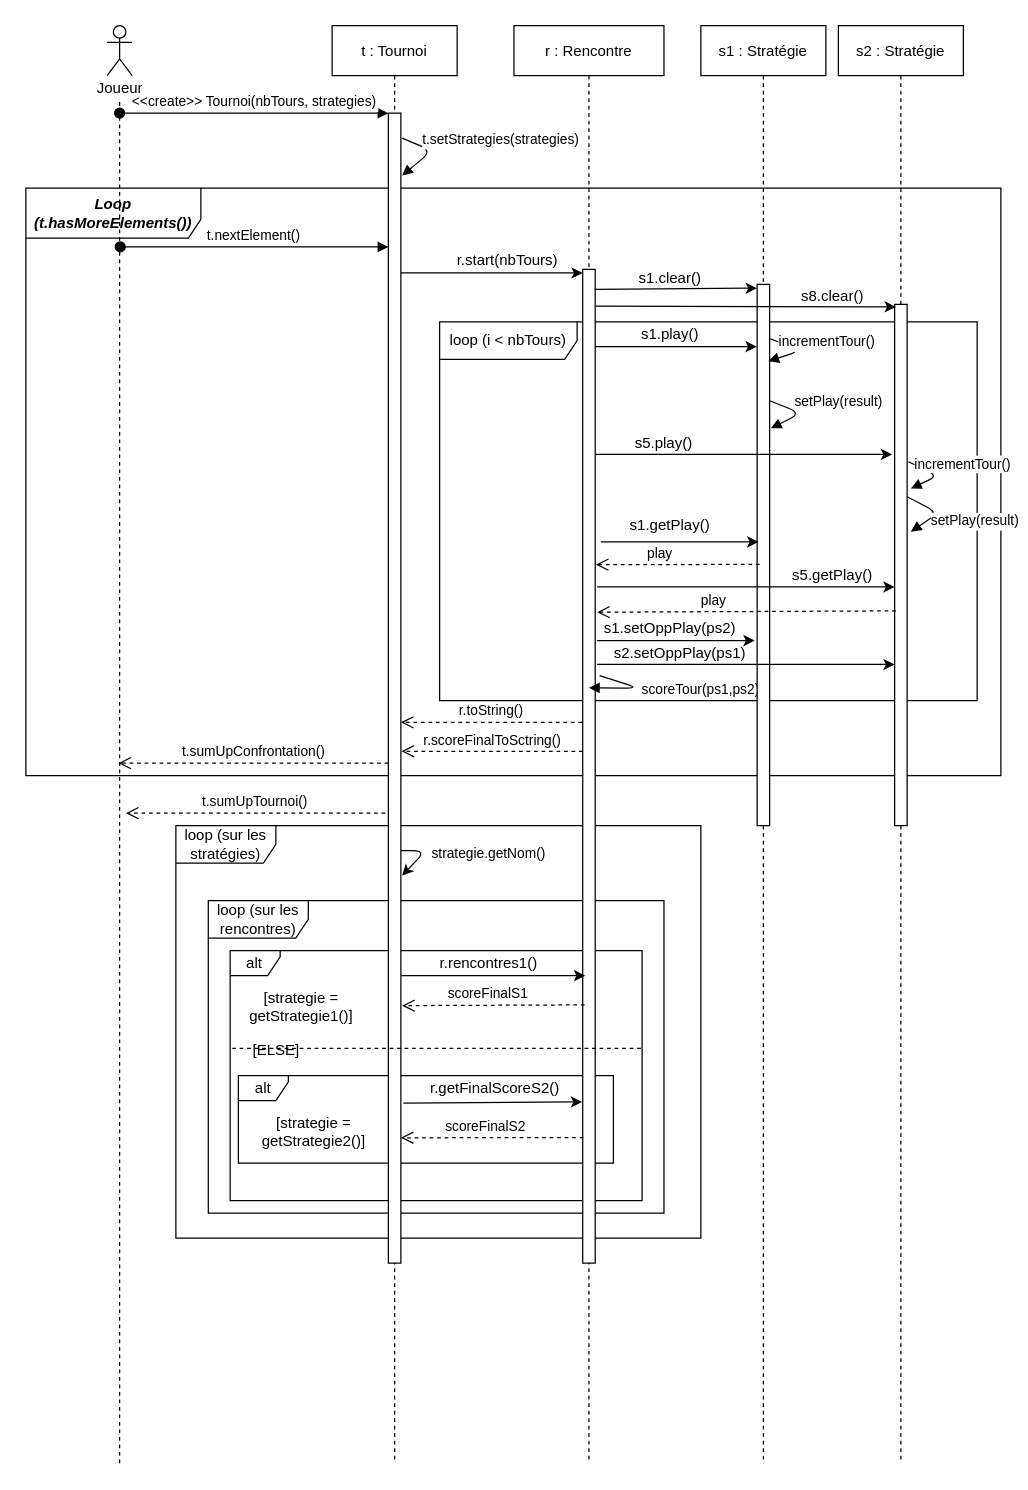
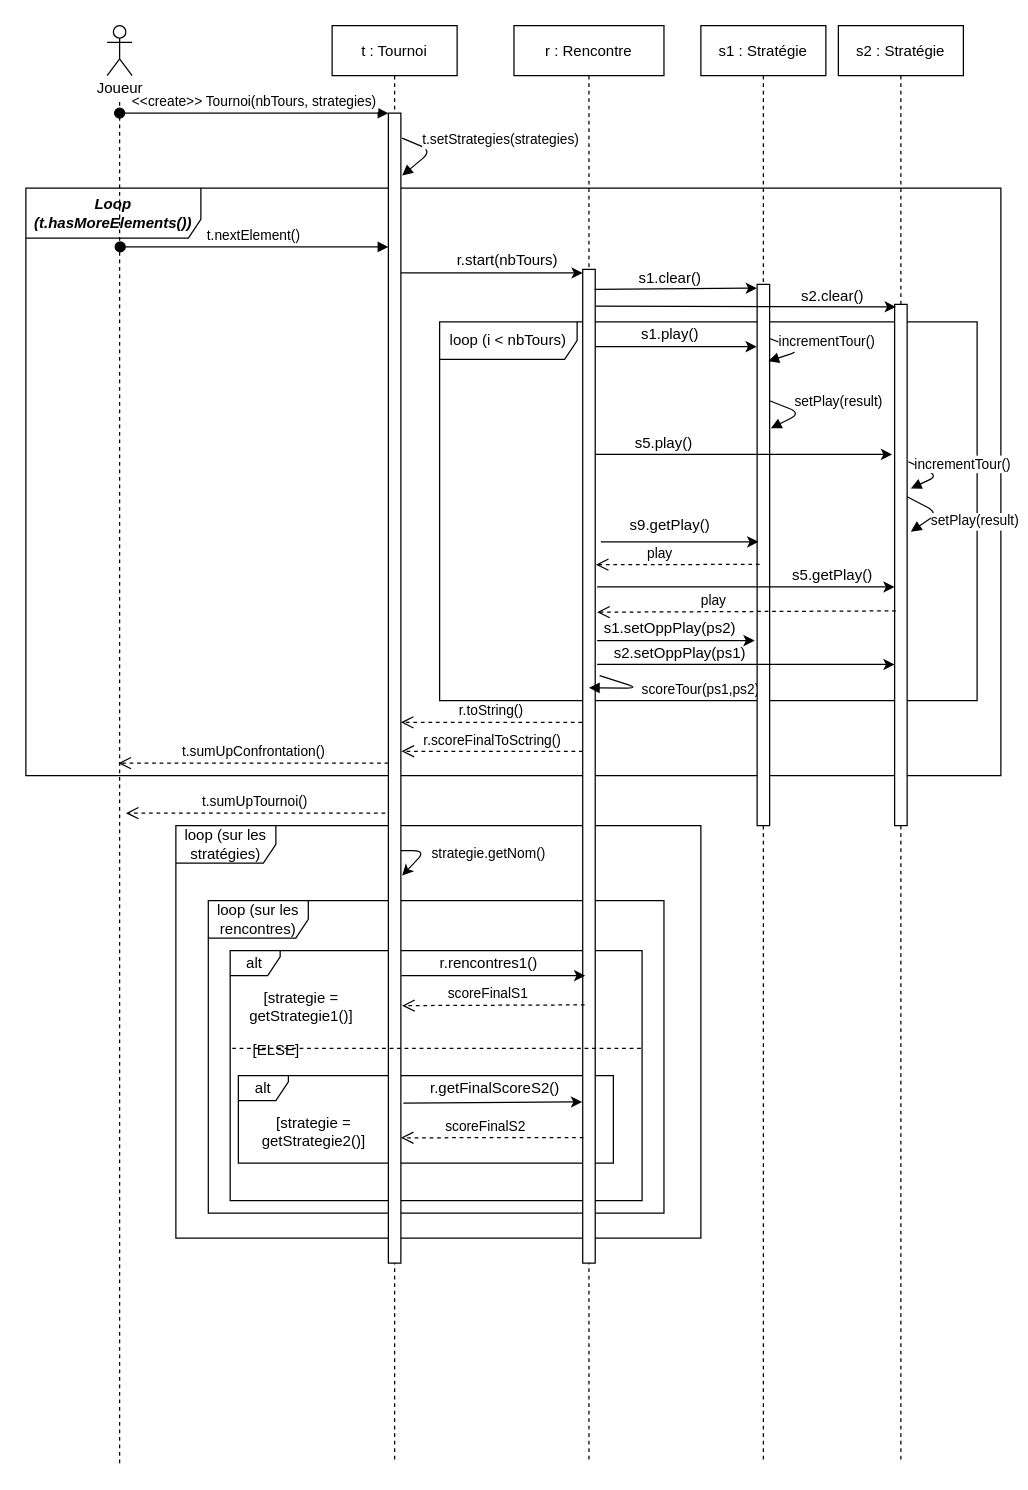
  <mxCell id="0" />
  <mxCell id="1" parent="0" />
  <mxCell id="2" value="loop (sur les stratégies)" style="shape=umlFrame;whiteSpace=wrap;html=1;width=80;height=30;" parent="1" vertex="1"><mxGeometry x="140" y="660" width="420" height="330" as="geometry" /></mxCell>
  <mxCell id="3" value="loop (sur les rencontres)" style="shape=umlFrame;whiteSpace=wrap;html=1;width=80;height=30;" parent="1" vertex="1"><mxGeometry x="165.94" y="720" width="364.53" height="250" as="geometry" /></mxCell>
  <mxCell id="4" value="alt" style="shape=umlFrame;whiteSpace=wrap;html=1;width=40;height=20;" parent="1" vertex="1"><mxGeometry x="183.44" y="760" width="329.53" height="200" as="geometry" /></mxCell>
  <mxCell id="5" value="alt" style="shape=umlFrame;whiteSpace=wrap;html=1;width=40;height=20;" parent="1" vertex="1"><mxGeometry x="190" y="860" width="300" height="70" as="geometry" /></mxCell>
  <mxCell id="6" value="&lt;b&gt;&lt;i&gt;Loop (t.hasMoreElements())&lt;/i&gt;&lt;/b&gt;" style="shape=umlFrame;whiteSpace=wrap;html=1;width=140;height=40;" parent="1" vertex="1"><mxGeometry x="20" y="150" width="780" height="470" as="geometry" /></mxCell>
  <mxCell id="7" value="loop (i &amp;lt; nbTours)" style="shape=umlFrame;whiteSpace=wrap;html=1;width=110;height=30;" parent="1" vertex="1"><mxGeometry x="351" y="257" width="430" height="303" as="geometry" /></mxCell>
  <mxCell id="8" value="t : Tournoi" style="shape=umlLifeline;perimeter=lifelinePerimeter;container=1;collapsible=0;recursiveResize=0;rounded=0;shadow=0;strokeWidth=1;" parent="1" vertex="1"><mxGeometry x="265" y="20" width="100" height="1150" as="geometry" /></mxCell>
  <mxCell id="9" value="" style="points=[];perimeter=orthogonalPerimeter;rounded=0;shadow=0;strokeWidth=1;" parent="8" vertex="1"><mxGeometry x="45" y="70" width="10" height="920" as="geometry" /></mxCell>
  <mxCell id="10" value="&lt;&lt;create&gt;&gt; Tournoi(nbTours, strategies)" style="verticalAlign=bottom;startArrow=oval;endArrow=block;startSize=8;shadow=0;strokeWidth=1;" parent="8" target="9" edge="1"><mxGeometry relative="1" as="geometry"><mxPoint x="-170" y="70" as="sourcePoint" /></mxGeometry></mxCell>
  <mxCell id="11" value="t.setStrategies(strategies)" style="verticalAlign=bottom;endArrow=block;shadow=0;strokeWidth=1;" parent="8" edge="1"><mxGeometry x="-0.092" y="55" relative="1" as="geometry"><mxPoint x="56" y="90" as="sourcePoint" /><mxPoint x="56" y="120" as="targetPoint" /><Array as="points"><mxPoint x="80" y="100" /></Array><mxPoint x="20" y="-42" as="offset" /></mxGeometry></mxCell>
  <mxCell id="12" value="" style="endArrow=classic;html=1;" parent="8" edge="1" source="9"><mxGeometry width="50" height="50" relative="1" as="geometry"><mxPoint x="55" y="670" as="sourcePoint" /><mxPoint x="56" y="680" as="targetPoint" /><Array as="points"><mxPoint x="75" y="660" /></Array></mxGeometry></mxCell>
  <mxCell id="13" value="strategie.getNom()" style="edgeLabel;html=1;align=center;verticalAlign=middle;resizable=0;points=[];" parent="12" vertex="1" connectable="0"><mxGeometry x="-0.6" y="3" relative="1" as="geometry"><mxPoint x="59.65" y="4.52" as="offset" /></mxGeometry></mxCell>
  <mxCell id="14" value="r : Rencontre" style="shape=umlLifeline;perimeter=lifelinePerimeter;container=1;collapsible=0;recursiveResize=0;rounded=0;shadow=0;strokeWidth=1;size=40;" parent="1" vertex="1"><mxGeometry x="410.47" y="20" width="120" height="1150" as="geometry" /></mxCell>
  <mxCell id="15" value="" style="points=[];perimeter=orthogonalPerimeter;rounded=0;shadow=0;strokeWidth=1;" parent="14" vertex="1"><mxGeometry x="55" y="195" width="10" height="795" as="geometry" /></mxCell>
  <mxCell id="16" value="scoreTour(ps1,ps2)" style="verticalAlign=bottom;endArrow=block;shadow=0;strokeWidth=1;entryX=0.5;entryY=0.421;entryDx=0;entryDy=0;entryPerimeter=0;" edge="1" parent="14" target="15"><mxGeometry x="-0.096" y="51" relative="1" as="geometry"><mxPoint x="68.53" y="520" as="sourcePoint" /><mxPoint x="68.53" y="499" as="targetPoint" /><Array as="points"><mxPoint x="100" y="530" /></Array><mxPoint x="50" y="-41" as="offset" /></mxGeometry></mxCell>
  <mxCell id="17" value="" style="endArrow=none;dashed=1;html=1;" parent="1" source="20" edge="1"><mxGeometry width="50" height="50" relative="1" as="geometry"><mxPoint x="95" y="720.941" as="sourcePoint" /><mxPoint x="95" y="60" as="targetPoint" /></mxGeometry></mxCell>
  <mxCell id="18" value="" style="shape=umlActor;verticalLabelPosition=bottom;verticalAlign=top;html=1;outlineConnect=0;" parent="1" vertex="1"><mxGeometry x="85" y="20" width="20" height="40" as="geometry" /></mxCell>
  <mxCell id="19" value="s1 : Stratégie" style="shape=umlLifeline;perimeter=lifelinePerimeter;container=1;collapsible=0;recursiveResize=0;rounded=0;shadow=0;strokeWidth=1;" parent="1" vertex="1"><mxGeometry x="560" y="20" width="100" height="1150" as="geometry" /></mxCell>
  <mxCell id="20" value="Joueur" style="text;html=1;align=center;verticalAlign=middle;resizable=0;points=[];autosize=1;" parent="1" vertex="1"><mxGeometry x="70" y="60" width="50" height="20" as="geometry" /></mxCell>
  <mxCell id="21" value="" style="endArrow=none;dashed=1;html=1;" parent="1" target="20" edge="1"><mxGeometry width="50" height="50" relative="1" as="geometry"><mxPoint x="95" y="1170" as="sourcePoint" /><mxPoint x="95" y="60" as="targetPoint" /></mxGeometry></mxCell>
  <mxCell id="22" value="" style="endArrow=classic;html=1;" parent="1" edge="1"><mxGeometry width="50" height="50" relative="1" as="geometry"><mxPoint x="320" y="217.88" as="sourcePoint" /><mxPoint x="465.47" y="217.88" as="targetPoint" /><Array as="points" /></mxGeometry></mxCell>
  <mxCell id="23" value="r.start(nbTours)" style="text;html=1;align=center;verticalAlign=middle;resizable=0;points=[];autosize=1;" parent="1" vertex="1"><mxGeometry x="355" y="198" width="100" height="20" as="geometry" /></mxCell>
  <mxCell id="24" value="" style="endArrow=classic;html=1;entryX=-0.016;entryY=0;entryDx=0;entryDy=0;entryPerimeter=0;" parent="1" edge="1"><mxGeometry width="50" height="50" relative="1" as="geometry"><mxPoint x="475" y="231" as="sourcePoint" /><mxPoint x="604.84" y="230" as="targetPoint" /><Array as="points" /></mxGeometry></mxCell>
  <mxCell id="25" value="s1.clear()" style="text;html=1;align=center;verticalAlign=middle;resizable=0;points=[];autosize=1;" parent="1" vertex="1"><mxGeometry x="500.47" y="212" width="70" height="20" as="geometry" /></mxCell>
- <mxCell id="26" value="s8.clear()" style="text;html=1;align=center;verticalAlign=middle;resizable=0;points=[];autosize=1;" parent="1" vertex="1"><mxGeometry x="630" y="227" width="70" height="20" as="geometry" /></mxCell>
+ <mxCell id="26" value="s2.clear()" style="text;html=1;align=center;verticalAlign=middle;resizable=0;points=[];autosize=1;" parent="1" vertex="1"><mxGeometry x="630" y="227" width="70" height="20" as="geometry" /></mxCell>
  <mxCell id="27" value="s2 : Stratégie" style="shape=umlLifeline;perimeter=lifelinePerimeter;container=1;collapsible=0;recursiveResize=0;rounded=0;shadow=0;strokeWidth=1;" parent="1" vertex="1"><mxGeometry x="670" y="20" width="100" height="1150" as="geometry" /></mxCell>
  <mxCell id="28" value="" style="points=[];perimeter=orthogonalPerimeter;rounded=0;shadow=0;strokeWidth=1;" parent="27" vertex="1"><mxGeometry x="45" y="223" width="10" height="417" as="geometry" /></mxCell>
  <mxCell id="29" value="incrementTour()" style="verticalAlign=bottom;endArrow=block;shadow=0;strokeWidth=1;exitX=1.1;exitY=0.302;exitDx=0;exitDy=0;exitPerimeter=0;entryX=1.3;entryY=0.353;entryDx=0;entryDy=0;entryPerimeter=0;" parent="27" source="28" target="28" edge="1"><mxGeometry x="0.043" y="20" relative="1" as="geometry"><mxPoint x="-53.83" y="356.68" as="sourcePoint" /><mxPoint x="50" y="380" as="targetPoint" /><Array as="points"><mxPoint x="80" y="360" /></Array><mxPoint x="11" y="-18" as="offset" /></mxGeometry></mxCell>
  <mxCell id="30" value="setPlay(result)" style="verticalAlign=bottom;endArrow=block;shadow=0;strokeWidth=1;exitX=1;exitY=0.369;exitDx=0;exitDy=0;exitPerimeter=0;entryX=1.3;entryY=0.436;entryDx=0;entryDy=0;entryPerimeter=0;" edge="1" parent="27" source="28" target="28"><mxGeometry x="0.031" y="33" relative="1" as="geometry"><mxPoint x="-44" y="309.75" as="sourcePoint" /><mxPoint x="-44" y="336.25" as="targetPoint" /><Array as="points"><mxPoint x="80" y="390" /></Array><mxPoint x="11" y="-12" as="offset" /></mxGeometry></mxCell>
  <mxCell id="31" value="" style="points=[];perimeter=orthogonalPerimeter;rounded=0;shadow=0;strokeWidth=1;" parent="1" vertex="1"><mxGeometry x="605" y="227" width="10" height="433" as="geometry" /></mxCell>
  <mxCell id="32" value="" style="endArrow=classic;html=1;exitX=1.053;exitY=0.037;exitDx=0;exitDy=0;exitPerimeter=0;entryX=0.1;entryY=0.004;entryDx=0;entryDy=0;entryPerimeter=0;" parent="1" source="15" edge="1"><mxGeometry width="50" height="50" relative="1" as="geometry"><mxPoint x="474.71" y="265.92" as="sourcePoint" /><mxPoint x="716" y="245" as="targetPoint" /><Array as="points" /></mxGeometry></mxCell>
  <mxCell id="33" value="" style="endArrow=classic;html=1;entryX=-0.029;entryY=0.16;entryDx=0;entryDy=0;entryPerimeter=0;" parent="1" edge="1"><mxGeometry width="50" height="50" relative="1" as="geometry"><mxPoint x="475.47" y="276.8" as="sourcePoint" /><mxPoint x="604.71" y="276.8" as="targetPoint" /><Array as="points" /></mxGeometry></mxCell>
  <mxCell id="34" value="s1.play()" style="text;html=1;align=center;verticalAlign=middle;resizable=0;points=[];autosize=1;" parent="1" vertex="1"><mxGeometry x="505.47" y="257" width="60" height="20" as="geometry" /></mxCell>
  <mxCell id="35" value="incrementTour()" style="verticalAlign=bottom;endArrow=block;shadow=0;strokeWidth=1;exitX=1;exitY=0.1;exitDx=0;exitDy=0;exitPerimeter=0;entryX=0.9;entryY=0.142;entryDx=0;entryDy=0;entryPerimeter=0;" parent="1" source="31" target="31" edge="1"><mxGeometry x="0.102" y="20" relative="1" as="geometry"><mxPoint x="331" y="141.16" as="sourcePoint" /><mxPoint x="331" y="171" as="targetPoint" /><Array as="points"><mxPoint x="640" y="280" /></Array><mxPoint x="18" y="-18" as="offset" /></mxGeometry></mxCell>
  <mxCell id="36" value="" style="endArrow=classic;html=1;" parent="1" edge="1"><mxGeometry width="50" height="50" relative="1" as="geometry"><mxPoint x="475.47" y="363" as="sourcePoint" /><mxPoint x="713" y="363" as="targetPoint" /><Array as="points" /></mxGeometry></mxCell>
  <mxCell id="37" value="s5.play()" style="text;html=1;align=center;verticalAlign=middle;resizable=0;points=[];autosize=1;" parent="1" vertex="1"><mxGeometry x="500" y="344" width="60" height="20" as="geometry" /></mxCell>
  <mxCell id="38" value="t.sumUpTournoi()" style="verticalAlign=bottom;endArrow=open;dashed=1;endSize=8;shadow=0;strokeWidth=1;" parent="1" edge="1"><mxGeometry relative="1" as="geometry"><mxPoint x="100" y="650" as="targetPoint" /><mxPoint x="307.5" y="650" as="sourcePoint" /></mxGeometry></mxCell>
  <mxCell id="39" value="[strategie = &lt;br&gt;getStrategie1()]" style="text;html=1;align=center;verticalAlign=middle;resizable=0;points=[];autosize=1;" parent="1" vertex="1"><mxGeometry x="190" y="790" width="100" height="30" as="geometry" /></mxCell>
  <mxCell id="40" value="" style="endArrow=classic;html=1;" parent="1" edge="1"><mxGeometry width="50" height="50" relative="1" as="geometry"><mxPoint x="320.5" y="780" as="sourcePoint" /><mxPoint x="467.5" y="780" as="targetPoint" /><Array as="points" /></mxGeometry></mxCell>
  <mxCell id="41" value="" style="endArrow=classic;html=1;exitX=1.2;exitY=0.908;exitDx=0;exitDy=0;exitPerimeter=0;" parent="1" edge="1"><mxGeometry width="50" height="50" relative="1" as="geometry"><mxPoint x="322" y="881.92" as="sourcePoint" /><mxPoint x="465" y="881" as="targetPoint" /><Array as="points" /></mxGeometry></mxCell>
  <mxCell id="42" value="[ELSE]" style="text;html=1;align=center;verticalAlign=middle;resizable=0;points=[];autosize=1;" parent="1" vertex="1"><mxGeometry x="195" y="830" width="50" height="20" as="geometry" /></mxCell>
  <mxCell id="43" value="[strategie = &lt;br&gt;getStrategie2()]" style="text;html=1;align=center;verticalAlign=middle;resizable=0;points=[];autosize=1;" parent="1" vertex="1"><mxGeometry x="200" y="890" width="100" height="30" as="geometry" /></mxCell>
  <mxCell id="44" value="r.rencontres1()" style="text;html=1;align=center;verticalAlign=middle;resizable=0;points=[];autosize=1;" parent="1" vertex="1"><mxGeometry x="330" y="760" width="120" height="20" as="geometry" /></mxCell>
  <mxCell id="45" value="scoreFinalS1" style="verticalAlign=bottom;endArrow=open;dashed=1;endSize=8;shadow=0;strokeWidth=1;exitX=0.153;exitY=0.824;exitDx=0;exitDy=0;exitPerimeter=0;" parent="1" edge="1"><mxGeometry x="0.056" relative="1" as="geometry"><mxPoint x="321" y="804" as="targetPoint" /><mxPoint x="467" y="803.408" as="sourcePoint" /><mxPoint as="offset" /></mxGeometry></mxCell>
  <mxCell id="46" value="scoreFinalS2" style="verticalAlign=bottom;endArrow=open;dashed=1;endSize=8;shadow=0;strokeWidth=1;exitX=0.053;exitY=0.913;exitDx=0;exitDy=0;exitPerimeter=0;entryX=1;entryY=0.926;entryDx=0;entryDy=0;entryPerimeter=0;" parent="1" edge="1"><mxGeometry x="0.067" relative="1" as="geometry"><mxPoint x="320" y="909.74" as="targetPoint" /><mxPoint x="466" y="909.571" as="sourcePoint" /><mxPoint as="offset" /></mxGeometry></mxCell>
  <mxCell id="47" value="" style="verticalAlign=bottom;endArrow=none;dashed=1;endSize=8;shadow=0;strokeWidth=1;entryX=0.005;entryY=0.391;entryDx=0;entryDy=0;entryPerimeter=0;endFill=0;exitX=0.997;exitY=0.391;exitDx=0;exitDy=0;exitPerimeter=0;" parent="1" source="4" target="4" edge="1"><mxGeometry x="0.604" relative="1" as="geometry"><mxPoint x="110" y="789.17" as="targetPoint" /><mxPoint x="509" y="930" as="sourcePoint" /><mxPoint as="offset" /></mxGeometry></mxCell>
  <mxCell id="48" value="r.getFinalScoreS2()" style="text;html=1;align=center;verticalAlign=middle;resizable=0;points=[];autosize=1;" parent="1" vertex="1"><mxGeometry x="335" y="860" width="120" height="20" as="geometry" /></mxCell>
  <mxCell id="49" value="t.nextElement()" style="html=1;verticalAlign=bottom;startArrow=oval;startFill=1;endArrow=block;startSize=8;" edge="1" parent="1"><mxGeometry width="60" relative="1" as="geometry"><mxPoint x="95.47" y="197" as="sourcePoint" /><mxPoint x="310" y="197" as="targetPoint" /></mxGeometry></mxCell>
  <mxCell id="50" value="t.sumUpConfrontation()" style="html=1;verticalAlign=bottom;endArrow=open;dashed=1;endSize=8;" edge="1" parent="1" source="9"><mxGeometry relative="1" as="geometry"><mxPoint x="300" y="588.96" as="sourcePoint" /><mxPoint x="94" y="610" as="targetPoint" /></mxGeometry></mxCell>
  <mxCell id="51" value="r.toString()" style="html=1;verticalAlign=bottom;endArrow=open;dashed=1;endSize=8;exitX=-0.047;exitY=0.404;exitDx=0;exitDy=0;exitPerimeter=0;" edge="1" parent="1"><mxGeometry relative="1" as="geometry"><mxPoint x="465" y="577.36" as="sourcePoint" /><mxPoint x="320" y="577.36" as="targetPoint" /></mxGeometry></mxCell>
  <mxCell id="52" value="r.scoreFinalToSctring()" style="html=1;verticalAlign=bottom;endArrow=open;dashed=1;endSize=8;exitX=-0.047;exitY=0.404;exitDx=0;exitDy=0;exitPerimeter=0;" edge="1" parent="1"><mxGeometry relative="1" as="geometry"><mxPoint x="465.5" y="600.5" as="sourcePoint" /><mxPoint x="320.5" y="600.5" as="targetPoint" /></mxGeometry></mxCell>
  <mxCell id="53" value="setPlay(result)" style="verticalAlign=bottom;endArrow=block;shadow=0;strokeWidth=1;exitX=1;exitY=0.215;exitDx=0;exitDy=0;exitPerimeter=0;entryX=1.1;entryY=0.266;entryDx=0;entryDy=0;entryPerimeter=0;" edge="1" parent="1" source="31" target="31"><mxGeometry x="-0.0" y="30" relative="1" as="geometry"><mxPoint x="625" y="290" as="sourcePoint" /><mxPoint x="624" y="312.26" as="targetPoint" /><Array as="points"><mxPoint x="640" y="330" /></Array><mxPoint x="17" y="-27" as="offset" /></mxGeometry></mxCell>
  <mxCell id="54" value="" style="endArrow=classic;html=1;" edge="1" parent="1"><mxGeometry width="50" height="50" relative="1" as="geometry"><mxPoint x="477" y="512.09" as="sourcePoint" /><mxPoint x="603" y="512" as="targetPoint" /><Array as="points" /></mxGeometry></mxCell>
  <mxCell id="55" value="" style="endArrow=classic;html=1;" edge="1" parent="1"><mxGeometry width="50" height="50" relative="1" as="geometry"><mxPoint x="477" y="531.09" as="sourcePoint" /><mxPoint x="715" y="531.09" as="targetPoint" /><Array as="points" /></mxGeometry></mxCell>
  <mxCell id="56" value="s1.setOppPlay(ps2)" style="text;html=1;align=center;verticalAlign=middle;resizable=0;points=[];autosize=1;" vertex="1" parent="1"><mxGeometry x="475.47" y="492" width="120" height="20" as="geometry" /></mxCell>
  <mxCell id="57" value="s2.setOppPlay(ps1)" style="text;html=1;align=center;verticalAlign=middle;resizable=0;points=[];autosize=1;" vertex="1" parent="1"><mxGeometry x="483" y="512" width="120" height="20" as="geometry" /></mxCell>
  <mxCell id="58" value="" style="endArrow=classic;html=1;" edge="1" parent="1"><mxGeometry width="50" height="50" relative="1" as="geometry"><mxPoint x="477" y="469.09" as="sourcePoint" /><mxPoint x="715" y="469.09" as="targetPoint" /><Array as="points" /></mxGeometry></mxCell>
  <mxCell id="59" value="" style="endArrow=classic;html=1;" edge="1" parent="1"><mxGeometry width="50" height="50" relative="1" as="geometry"><mxPoint x="480" y="433.09" as="sourcePoint" /><mxPoint x="606" y="433" as="targetPoint" /><Array as="points" /></mxGeometry></mxCell>
  <mxCell id="60" value="play" style="html=1;verticalAlign=bottom;endArrow=open;dashed=1;endSize=8;entryX=1.153;entryY=0.345;entryDx=0;entryDy=0;entryPerimeter=0;exitX=0.1;exitY=0.588;exitDx=0;exitDy=0;exitPerimeter=0;" edge="1" parent="1" source="28" target="15"><mxGeometry x="0.222" relative="1" as="geometry"><mxPoint x="710" y="485" as="sourcePoint" /><mxPoint x="870" y="510" as="targetPoint" /><mxPoint as="offset" /></mxGeometry></mxCell>
  <mxCell id="61" value="play" style="html=1;verticalAlign=bottom;endArrow=open;dashed=1;endSize=8;entryX=1.153;entryY=0.345;entryDx=0;entryDy=0;entryPerimeter=0;" edge="1" parent="1"><mxGeometry x="0.222" relative="1" as="geometry"><mxPoint x="607" y="451" as="sourcePoint" /><mxPoint x="476" y="451.275" as="targetPoint" /><mxPoint as="offset" /></mxGeometry></mxCell>
- <mxCell id="62" value="s1.getPlay()" style="text;html=1;align=center;verticalAlign=middle;resizable=0;points=[];autosize=1;" vertex="1" parent="1"><mxGeometry x="495.47" y="410" width="80" height="20" as="geometry" /></mxCell>
+ <mxCell id="62" value="s9.getPlay()" style="text;html=1;align=center;verticalAlign=middle;resizable=0;points=[];autosize=1;" vertex="1" parent="1"><mxGeometry x="495.47" y="410" width="80" height="20" as="geometry" /></mxCell>
  <mxCell id="63" value="s5.getPlay()" style="text;html=1;align=center;verticalAlign=middle;resizable=0;points=[];autosize=1;" vertex="1" parent="1"><mxGeometry x="625" y="450" width="80" height="20" as="geometry" /></mxCell>
